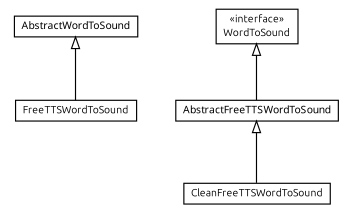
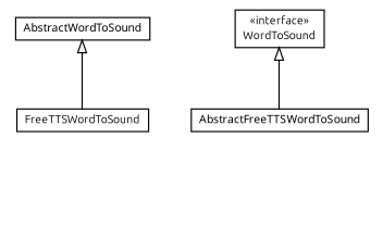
  digraph {
    fontname=Ubuntu
    node [fontcolor=black fontname=Ubuntu fontsize=9.0 shape=plaintext]
    edge [arrowtail=empty dir=back fontname=Ubuntu fontsize=10 headport=p labelfontname=arial labelfontsize=10 tailport=p]
    n1 [label=<<table border="0" cellborder="1" cellspacing="0" cellpadding="2" port="p" href="./FreeTTSWordToSound.html"> 		<tr><td><table border="0" cellspacing="0" cellpadding="1"> 			<tr><td> FreeTTSWordToSound </td></tr> 		</table></td></tr> 		</table>>]
-   n2 [label=<<table border="0" cellborder="1" cellspacing="0" cellpadding="2" port="p" href="./CleanFreeTTSWordToSound.html"> 		<tr><td><table border="0" cellspacing="0" cellpadding="1"> 			<tr><td> CleanFreeTTSWordToSound </td></tr> 		</table></td></tr> 		</table>>]
    n3 [label=<<table border="0" cellborder="1" cellspacing="0" cellpadding="2" port="p" href="./AbstractFreeTTSWordToSound.html"> 		<tr><td><table border="0" cellspacing="0" cellpadding="1"> 			<tr><td><font face="ariali"> AbstractFreeTTSWordToSound </font></td></tr> 		</table></td></tr> 		</table>>]
    n4 [label=<<table border="0" cellborder="1" cellspacing="0" cellpadding="2" port="p" href="http://java.sun.com/j2se/1.4.2/docs/api/com/octo/captcha/component/sound/wordtosound/AbstractWordToSound.html"> 		<tr><td><table border="0" cellspacing="0" cellpadding="1"> 			<tr><td><font face="ariali"> AbstractWordToSound </font></td></tr> 		</table></td></tr> 		</table>>]
    n5 [label=<<table border="0" cellborder="1" cellspacing="0" cellpadding="2" port="p" href="http://java.sun.com/j2se/1.4.2/docs/api/com/octo/captcha/component/sound/wordtosound/WordToSound.html"> 		<tr><td><table border="0" cellspacing="0" cellpadding="1"> 			<tr><td> &laquo;interface&raquo; </td></tr> 			<tr><td> WordToSound </td></tr> 		</table></td></tr> 		</table>>]
-   n3 -> n2
    n4 -> n1
    n5 -> n3 [style=solid]
  }
